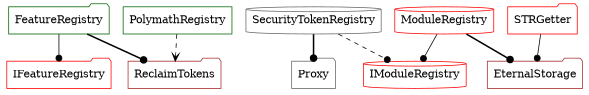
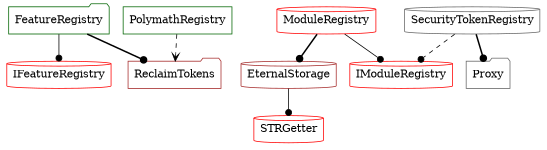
  digraph {
    node [color=red shape=cylinder]
    edge [arrowhead=dot style=solid]
    FeatureRegistry [color=darkgreen shape=folder]
-   IFeatureRegistry [shape=folder]
+   IFeatureRegistry
    ReclaimTokens [color=brown shape=folder]
    ModuleRegistry
    IModuleRegistry
-   EternalStorage [color=brown shape=folder]
+   EternalStorage [color=brown]
    PolymathRegistry [color=darkgreen shape=box]
    SecurityTokenRegistry [color=gray40]
    Proxy [color=gray40 shape=folder]
-   STRGetter [shape=folder]
+   STRGetter
    FeatureRegistry -> IFeatureRegistry
    FeatureRegistry -> ReclaimTokens [style=bold]
    ModuleRegistry -> IModuleRegistry
    ModuleRegistry -> EternalStorage [style=bold]
    PolymathRegistry -> ReclaimTokens [arrowhead=vee style=dashed]
    SecurityTokenRegistry -> IModuleRegistry [style=dashed]
    SecurityTokenRegistry -> Proxy [style=bold]
-   STRGetter -> EternalStorage
+   EternalStorage -> STRGetter
  }
